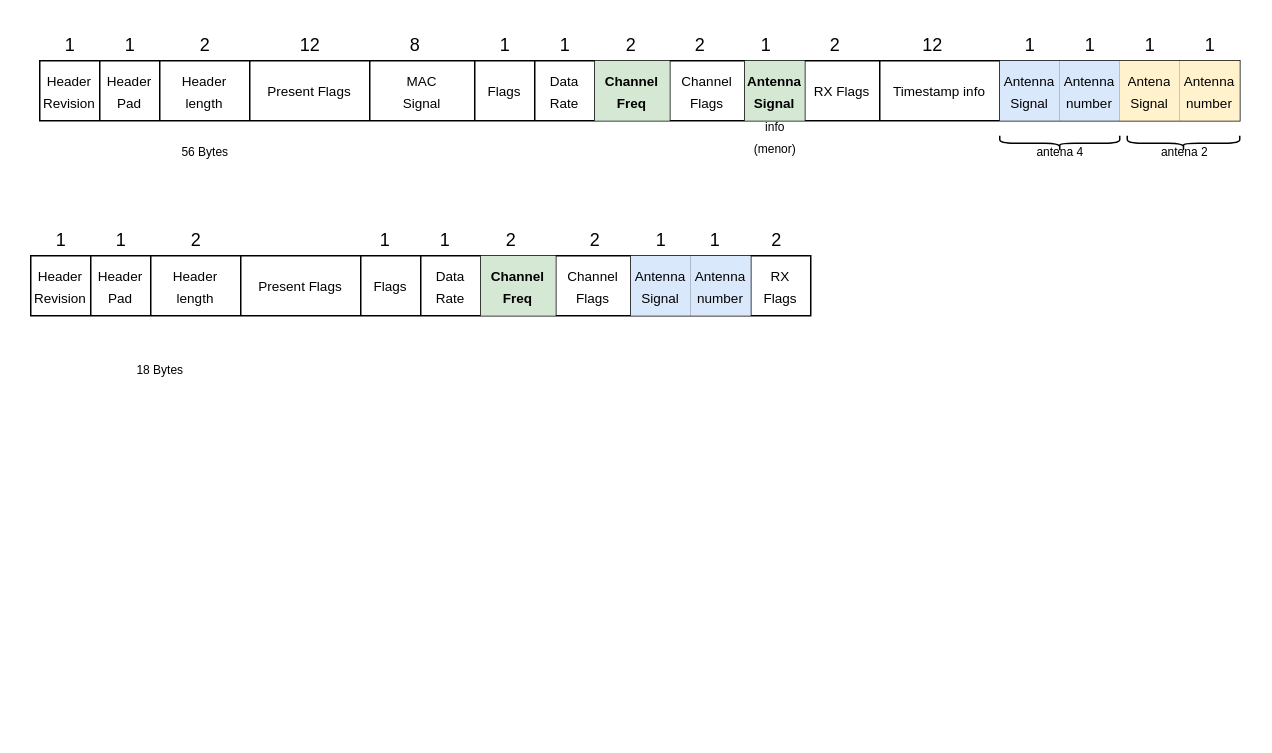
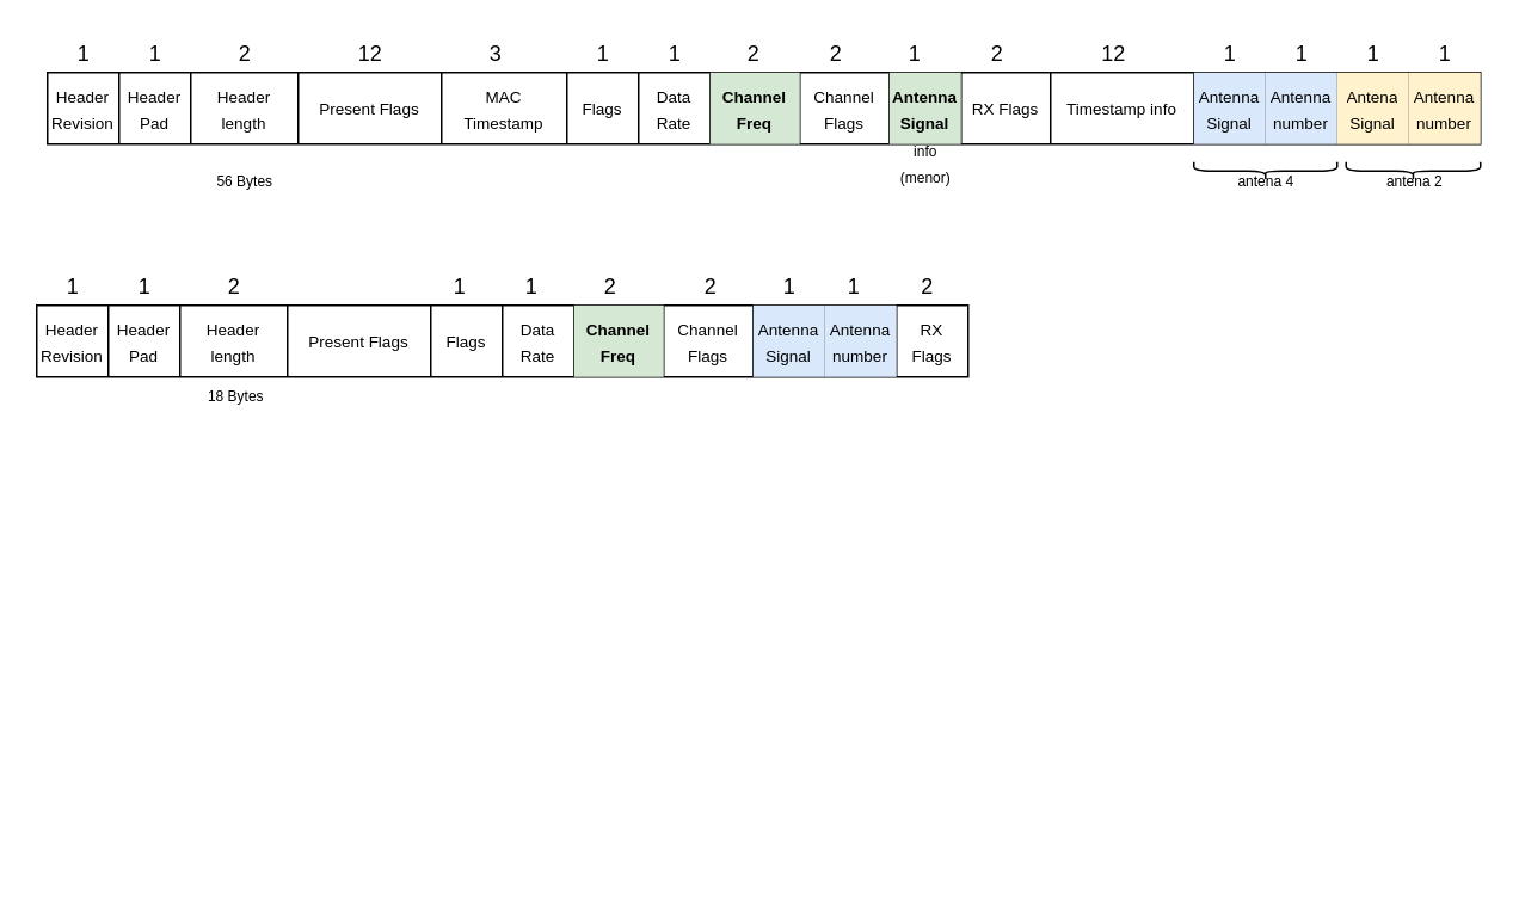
  <mxCell id="0" />
  <mxCell id="1" parent="0" />
  <mxCell id="2" value="" style="shape=partialRectangle;html=1;whiteSpace=wrap;collapsible=0;dropTarget=0;pointerEvents=0;fillColor=none;top=0;left=0;bottom=0;right=0;points=[[0,0.5],[1,0.5]];portConstraint=eastwest;" parent="1" vertex="1"><mxGeometry x="420" y="440" width="180" height="40" as="geometry" /></mxCell>
  <mxCell id="3" value="" style="shape=partialRectangle;html=1;whiteSpace=wrap;connectable=0;fillColor=none;top=0;left=0;bottom=0;right=0;overflow=hidden;" parent="2" vertex="1"><mxGeometry width="60" height="40" as="geometry" /></mxCell>
  <mxCell id="4" value="" style="shape=partialRectangle;html=1;whiteSpace=wrap;connectable=0;fillColor=none;top=0;left=0;bottom=0;right=0;overflow=hidden;" parent="2" vertex="1"><mxGeometry x="60" width="60" height="40" as="geometry" /></mxCell>
  <mxCell id="5" value="" style="shape=partialRectangle;html=1;whiteSpace=wrap;connectable=0;fillColor=none;top=0;left=0;bottom=0;right=0;overflow=hidden;" parent="2" vertex="1"><mxGeometry x="120" width="60" height="40" as="geometry" /></mxCell>
  <mxCell id="6" value="" style="shape=table;html=1;whiteSpace=wrap;startSize=0;container=1;collapsible=0;childLayout=tableLayout;" parent="1" vertex="1"><mxGeometry x="26" y="40" width="800" height="40" as="geometry" /></mxCell>
  <mxCell id="7" value="" style="shape=partialRectangle;html=1;whiteSpace=wrap;collapsible=0;dropTarget=0;pointerEvents=0;fillColor=none;top=0;left=0;bottom=0;right=0;points=[[0,0.5],[1,0.5]];portConstraint=eastwest;" parent="6" vertex="1"><mxGeometry width="800" height="40" as="geometry" /></mxCell>
  <mxCell id="8" value="&lt;font style=&quot;font-size: 9px&quot;&gt;Header&lt;br&gt;Revision&lt;br&gt;&lt;/font&gt;" style="shape=partialRectangle;html=1;whiteSpace=wrap;connectable=0;fillColor=none;top=0;left=0;bottom=0;right=0;overflow=hidden;" parent="7" vertex="1"><mxGeometry width="40" height="40" as="geometry" /></mxCell>
  <mxCell id="9" value="&lt;font style=&quot;font-size: 9px&quot;&gt;Header Pad&lt;/font&gt;" style="shape=partialRectangle;html=1;whiteSpace=wrap;connectable=0;fillColor=none;top=0;left=0;bottom=0;right=0;overflow=hidden;" parent="7" vertex="1"><mxGeometry x="40" width="40" height="40" as="geometry" /></mxCell>
  <mxCell id="10" value="&lt;font style=&quot;font-size: 9px&quot;&gt;Header&lt;br&gt;length&lt;/font&gt;" style="shape=partialRectangle;html=1;whiteSpace=wrap;connectable=0;fillColor=none;top=0;left=0;bottom=0;right=0;overflow=hidden;" parent="7" vertex="1"><mxGeometry x="80" width="60" height="40" as="geometry" /></mxCell>
  <mxCell id="11" value="&lt;font style=&quot;font-size: 9px&quot;&gt;Present Flags&lt;/font&gt;" style="shape=partialRectangle;html=1;whiteSpace=wrap;connectable=0;fillColor=none;top=0;left=0;bottom=0;right=0;overflow=hidden;" parent="7" vertex="1"><mxGeometry x="140" width="80" height="40" as="geometry" /></mxCell>
- <mxCell id="12" value="&lt;font style=&quot;font-size: 9px&quot;&gt;MAC&lt;br&gt;Signal&lt;/font&gt;" style="shape=partialRectangle;html=1;whiteSpace=wrap;connectable=0;fillColor=none;top=0;left=0;bottom=0;right=0;overflow=hidden;" parent="7" vertex="1"><mxGeometry x="220" width="70" height="40" as="geometry" /></mxCell>
+ <mxCell id="12" value="&lt;font style=&quot;font-size: 9px&quot;&gt;MAC&lt;br&gt;Timestamp&lt;/font&gt;" style="shape=partialRectangle;html=1;whiteSpace=wrap;connectable=0;fillColor=none;top=0;left=0;bottom=0;right=0;overflow=hidden;" parent="7" vertex="1"><mxGeometry x="220" width="70" height="40" as="geometry" /></mxCell>
  <mxCell id="13" value="&lt;font style=&quot;font-size: 9px&quot;&gt;Flags&lt;/font&gt;" style="shape=partialRectangle;html=1;whiteSpace=wrap;connectable=0;fillColor=none;top=0;left=0;bottom=0;right=0;overflow=hidden;" parent="7" vertex="1"><mxGeometry x="290" width="40" height="40" as="geometry" /></mxCell>
  <mxCell id="14" value="&lt;font style=&quot;font-size: 9px&quot;&gt;Data Rate&lt;/font&gt;" style="shape=partialRectangle;html=1;whiteSpace=wrap;connectable=0;fillColor=none;top=0;left=0;bottom=0;right=0;overflow=hidden;" parent="7" vertex="1"><mxGeometry x="330" width="40" height="40" as="geometry" /></mxCell>
  <mxCell id="15" value="&lt;font style=&quot;font-size: 9px&quot;&gt;&lt;b&gt;Channel Freq&lt;/b&gt;&lt;/font&gt;" style="shape=partialRectangle;html=1;whiteSpace=wrap;connectable=0;top=0;left=0;bottom=0;right=0;overflow=hidden;strokeWidth=1;perimeterSpacing=0;fillColor=#d5e8d4;" parent="7" vertex="1"><mxGeometry x="370" width="50" height="40" as="geometry" /></mxCell>
  <mxCell id="16" value="&lt;font style=&quot;font-size: 9px&quot;&gt;Channel Flags&lt;/font&gt;" style="shape=partialRectangle;html=1;whiteSpace=wrap;connectable=0;fillColor=none;top=0;left=0;bottom=0;right=0;overflow=hidden;" parent="7" vertex="1"><mxGeometry x="420" width="50" height="40" as="geometry" /></mxCell>
  <mxCell id="17" value="&lt;font style=&quot;font-size: 9px&quot;&gt;&lt;b&gt;Antenna&lt;br&gt;Signal&lt;/b&gt;&lt;/font&gt;" style="shape=partialRectangle;html=1;whiteSpace=wrap;connectable=0;top=0;left=0;bottom=0;right=0;overflow=hidden;fillColor=#d5e8d4;" parent="7" vertex="1"><mxGeometry x="470" width="40" height="40" as="geometry" /></mxCell>
  <mxCell id="18" value="&lt;font style=&quot;font-size: 9px&quot;&gt;RX Flags&lt;/font&gt;" style="shape=partialRectangle;html=1;whiteSpace=wrap;connectable=0;fillColor=none;top=0;left=0;bottom=0;right=0;overflow=hidden;" parent="7" vertex="1"><mxGeometry x="510" width="50" height="40" as="geometry" /></mxCell>
  <mxCell id="19" value="&lt;font style=&quot;font-size: 9px&quot;&gt;Timestamp info&lt;/font&gt;" style="shape=partialRectangle;html=1;whiteSpace=wrap;connectable=0;fillColor=none;top=0;left=0;bottom=0;right=0;overflow=hidden;" parent="7" vertex="1"><mxGeometry x="560" width="80" height="40" as="geometry" /></mxCell>
  <mxCell id="20" value="&lt;font style=&quot;font-size: 9px&quot;&gt;Antenna Signal&lt;/font&gt;" style="shape=partialRectangle;html=1;whiteSpace=wrap;connectable=0;top=0;left=0;bottom=0;right=0;overflow=hidden;fillColor=#dae8fc;" parent="7" vertex="1"><mxGeometry x="640" width="40" height="40" as="geometry" /></mxCell>
  <mxCell id="21" value="&lt;font style=&quot;font-size: 9px&quot;&gt;Antenna number&lt;/font&gt;" style="shape=partialRectangle;html=1;whiteSpace=wrap;connectable=0;top=0;left=0;bottom=0;right=0;overflow=hidden;fillColor=#dae8fc;" parent="7" vertex="1"><mxGeometry x="680" width="40" height="40" as="geometry" /></mxCell>
  <mxCell id="22" value="&lt;font style=&quot;font-size: 9px&quot;&gt;Antena&lt;br&gt;Signal&lt;/font&gt;" style="shape=partialRectangle;html=1;whiteSpace=wrap;connectable=0;fillColor=#fff2cc;top=0;left=0;bottom=0;right=0;overflow=hidden;" parent="7" vertex="1"><mxGeometry x="720" width="40" height="40" as="geometry" /></mxCell>
  <mxCell id="23" value="&lt;font style=&quot;font-size: 9px&quot;&gt;Antenna number&lt;/font&gt;" style="shape=partialRectangle;html=1;whiteSpace=wrap;connectable=0;fillColor=#fff2cc;top=0;left=0;bottom=0;right=0;overflow=hidden;" parent="7" vertex="1"><mxGeometry x="760" width="40" height="40" as="geometry" /></mxCell>
  <mxCell id="24" value="1" style="text;html=1;align=center;verticalAlign=middle;resizable=0;points=[];autosize=1;" parent="1" vertex="1"><mxGeometry x="36" y="20" width="20" height="20" as="geometry" /></mxCell>
  <mxCell id="25" value="2" style="text;html=1;align=center;verticalAlign=middle;resizable=0;points=[];autosize=1;" parent="1" vertex="1"><mxGeometry x="126" y="20" width="20" height="20" as="geometry" /></mxCell>
  <mxCell id="26" value="12" style="text;html=1;align=center;verticalAlign=middle;resizable=0;points=[];autosize=1;" parent="1" vertex="1"><mxGeometry x="191" y="20" width="30" height="20" as="geometry" /></mxCell>
- <mxCell id="27" value="8" style="text;html=1;align=center;verticalAlign=middle;resizable=0;points=[];autosize=1;" parent="1" vertex="1"><mxGeometry x="266" y="20" width="20" height="20" as="geometry" /></mxCell>
+ <mxCell id="27" value="3" style="text;html=1;align=center;verticalAlign=middle;resizable=0;points=[];autosize=1;" parent="1" vertex="1"><mxGeometry x="266" y="20" width="20" height="20" as="geometry" /></mxCell>
  <mxCell id="28" value="1" style="text;html=1;align=center;verticalAlign=middle;resizable=0;points=[];autosize=1;" parent="1" vertex="1"><mxGeometry x="76" y="20" width="20" height="20" as="geometry" /></mxCell>
  <mxCell id="29" value="1" style="text;html=1;align=center;verticalAlign=middle;resizable=0;points=[];autosize=1;" parent="1" vertex="1"><mxGeometry x="326" y="20" width="20" height="20" as="geometry" /></mxCell>
  <mxCell id="30" value="1" style="text;html=1;align=center;verticalAlign=middle;resizable=0;points=[];autosize=1;" parent="1" vertex="1"><mxGeometry x="366" y="20" width="20" height="20" as="geometry" /></mxCell>
  <mxCell id="31" value="1" style="text;html=1;align=center;verticalAlign=middle;resizable=0;points=[];autosize=1;" parent="1" vertex="1"><mxGeometry x="500" y="20" width="20" height="20" as="geometry" /></mxCell>
  <mxCell id="32" value="1" style="text;html=1;align=center;verticalAlign=middle;resizable=0;points=[];autosize=1;" parent="1" vertex="1"><mxGeometry x="676" y="20" width="20" height="20" as="geometry" /></mxCell>
  <mxCell id="33" value="1" style="text;html=1;align=center;verticalAlign=middle;resizable=0;points=[];autosize=1;" parent="1" vertex="1"><mxGeometry x="716" y="20" width="20" height="20" as="geometry" /></mxCell>
  <mxCell id="34" value="1" style="text;html=1;align=center;verticalAlign=middle;resizable=0;points=[];autosize=1;" parent="1" vertex="1"><mxGeometry x="756" y="20" width="20" height="20" as="geometry" /></mxCell>
  <mxCell id="35" value="1" style="text;html=1;align=center;verticalAlign=middle;resizable=0;points=[];autosize=1;" parent="1" vertex="1"><mxGeometry x="796" y="20" width="20" height="20" as="geometry" /></mxCell>
  <mxCell id="36" value="2" style="text;html=1;align=center;verticalAlign=middle;resizable=0;points=[];autosize=1;" parent="1" vertex="1"><mxGeometry x="410" y="20" width="20" height="20" as="geometry" /></mxCell>
  <mxCell id="37" value="2" style="text;html=1;align=center;verticalAlign=middle;resizable=0;points=[];autosize=1;" parent="1" vertex="1"><mxGeometry x="456" y="20" width="20" height="20" as="geometry" /></mxCell>
  <mxCell id="38" value="2" style="text;html=1;align=center;verticalAlign=middle;resizable=0;points=[];autosize=1;" parent="1" vertex="1"><mxGeometry x="546" y="20" width="20" height="20" as="geometry" /></mxCell>
  <mxCell id="39" value="12" style="text;html=1;align=center;verticalAlign=middle;resizable=0;points=[];autosize=1;" parent="1" vertex="1"><mxGeometry x="606" y="20" width="30" height="20" as="geometry" /></mxCell>
  <mxCell id="40" value="&lt;font style=&quot;font-size: 8px ; line-height: 120%&quot;&gt;info&lt;br&gt;(menor)&lt;br&gt;&lt;/font&gt;" style="text;html=1;align=center;verticalAlign=middle;resizable=0;points=[];autosize=1;" parent="1" vertex="1"><mxGeometry x="496" y="75" width="40" height="30" as="geometry" /></mxCell>
  <mxCell id="41" value="" style="shape=curlyBracket;whiteSpace=wrap;html=1;rounded=1;strokeColor=#000000;strokeWidth=1;fillColor=#ffffff;rotation=-90;" parent="1" vertex="1"><mxGeometry x="701" y="55" width="10" height="80" as="geometry" /></mxCell>
  <mxCell id="42" value="" style="shape=curlyBracket;whiteSpace=wrap;html=1;rounded=1;strokeColor=#000000;strokeWidth=1;fillColor=#ffffff;rotation=-90;" parent="1" vertex="1"><mxGeometry x="783.5" y="57.5" width="10" height="75" as="geometry" /></mxCell>
  <mxCell id="43" value="&lt;font style=&quot;font-size: 8px&quot;&gt;antena 4&lt;/font&gt;" style="text;html=1;align=center;verticalAlign=middle;resizable=0;points=[];autosize=1;" parent="1" vertex="1"><mxGeometry x="681" y="90" width="50" height="20" as="geometry" /></mxCell>
  <mxCell id="44" value="&lt;font style=&quot;font-size: 8px&quot;&gt;antena 2&lt;/font&gt;" style="text;html=1;align=center;verticalAlign=middle;resizable=0;points=[];autosize=1;" parent="1" vertex="1"><mxGeometry x="763.5" y="90" width="50" height="20" as="geometry" /></mxCell>
  <mxCell id="45" value="&lt;font style=&quot;font-size: 8px&quot;&gt;56 Bytes&lt;/font&gt;" style="text;html=1;align=center;verticalAlign=middle;resizable=0;points=[];autosize=1;" parent="1" vertex="1"><mxGeometry x="115.5" y="90" width="41" height="20" as="geometry" /></mxCell>
  <mxCell id="46" value="1" style="text;html=1;align=center;verticalAlign=middle;resizable=0;points=[];autosize=1;" parent="1" vertex="1"><mxGeometry x="30" y="150" width="20" height="20" as="geometry" /></mxCell>
  <mxCell id="47" value="2" style="text;html=1;align=center;verticalAlign=middle;resizable=0;points=[];autosize=1;" parent="1" vertex="1"><mxGeometry x="120" y="150" width="20" height="20" as="geometry" /></mxCell>
  <mxCell id="48" value="1" style="text;html=1;align=center;verticalAlign=middle;resizable=0;points=[];autosize=1;" parent="1" vertex="1"><mxGeometry x="70" y="150" width="20" height="20" as="geometry" /></mxCell>
  <mxCell id="49" value="1" style="text;html=1;align=center;verticalAlign=middle;resizable=0;points=[];autosize=1;" parent="1" vertex="1"><mxGeometry x="246" y="150" width="20" height="20" as="geometry" /></mxCell>
  <mxCell id="50" value="1" style="text;html=1;align=center;verticalAlign=middle;resizable=0;points=[];autosize=1;" parent="1" vertex="1"><mxGeometry x="286" y="150" width="20" height="20" as="geometry" /></mxCell>
  <mxCell id="51" value="1" style="text;html=1;align=center;verticalAlign=middle;resizable=0;points=[];autosize=1;" parent="1" vertex="1"><mxGeometry x="430" y="150" width="20" height="20" as="geometry" /></mxCell>
  <mxCell id="52" value="1" style="text;html=1;align=center;verticalAlign=middle;resizable=0;points=[];autosize=1;" parent="1" vertex="1"><mxGeometry x="466" y="150" width="20" height="20" as="geometry" /></mxCell>
  <mxCell id="53" value="2" style="text;html=1;align=center;verticalAlign=middle;resizable=0;points=[];autosize=1;" parent="1" vertex="1"><mxGeometry x="508" y="151" width="17" height="18" as="geometry" /></mxCell>
  <mxCell id="54" value="2" style="text;html=1;align=center;verticalAlign=middle;resizable=0;points=[];autosize=1;" parent="1" vertex="1"><mxGeometry x="330" y="150" width="20" height="20" as="geometry" /></mxCell>
  <mxCell id="55" value="2" style="text;html=1;align=center;verticalAlign=middle;resizable=0;points=[];autosize=1;" parent="1" vertex="1"><mxGeometry x="386" y="150" width="20" height="20" as="geometry" /></mxCell>
- <mxCell id="56" value="&lt;font style=&quot;font-size: 8px&quot;&gt;18 Bytes&lt;/font&gt;" style="text;html=1;align=center;verticalAlign=middle;resizable=0;points=[];autosize=1;" parent="1" vertex="1"><mxGeometry x="80.5" y="235" width="50" height="20" as="geometry" /></mxCell>
+ <mxCell id="56" value="&lt;font style=&quot;font-size: 8px&quot;&gt;18 Bytes&lt;/font&gt;" style="text;html=1;align=center;verticalAlign=middle;resizable=0;points=[];autosize=1;" parent="1" vertex="1"><mxGeometry x="105.5" y="210" width="50" height="20" as="geometry" /></mxCell>
  <mxCell id="57" value="" style="shape=table;html=1;whiteSpace=wrap;startSize=0;container=1;collapsible=0;childLayout=tableLayout;" parent="1" vertex="1"><mxGeometry x="20" y="170" width="520" height="40" as="geometry" /></mxCell>
  <mxCell id="58" value="" style="shape=partialRectangle;html=1;whiteSpace=wrap;collapsible=0;dropTarget=0;pointerEvents=0;fillColor=none;top=0;left=0;bottom=0;right=0;points=[[0,0.5],[1,0.5]];portConstraint=eastwest;" parent="57" vertex="1"><mxGeometry width="520" height="40" as="geometry" /></mxCell>
  <mxCell id="59" value="&lt;font style=&quot;font-size: 9px&quot;&gt;Header&lt;br&gt;Revision&lt;br&gt;&lt;/font&gt;" style="shape=partialRectangle;html=1;whiteSpace=wrap;connectable=0;fillColor=none;top=0;left=0;bottom=0;right=0;overflow=hidden;" parent="58" vertex="1"><mxGeometry width="40" height="40" as="geometry" /></mxCell>
  <mxCell id="60" value="&lt;font style=&quot;font-size: 9px&quot;&gt;Header Pad&lt;/font&gt;" style="shape=partialRectangle;html=1;whiteSpace=wrap;connectable=0;fillColor=none;top=0;left=0;bottom=0;right=0;overflow=hidden;" parent="58" vertex="1"><mxGeometry x="40" width="40" height="40" as="geometry" /></mxCell>
  <mxCell id="61" value="&lt;font style=&quot;font-size: 9px&quot;&gt;Header&lt;br&gt;length&lt;/font&gt;" style="shape=partialRectangle;html=1;whiteSpace=wrap;connectable=0;fillColor=none;top=0;left=0;bottom=0;right=0;overflow=hidden;" parent="58" vertex="1"><mxGeometry x="80" width="60" height="40" as="geometry" /></mxCell>
  <mxCell id="62" value="&lt;font style=&quot;font-size: 9px&quot;&gt;Present Flags&lt;/font&gt;" style="shape=partialRectangle;html=1;whiteSpace=wrap;connectable=0;fillColor=none;top=0;left=0;bottom=0;right=0;overflow=hidden;" parent="58" vertex="1"><mxGeometry x="140" width="80" height="40" as="geometry" /></mxCell>
  <mxCell id="63" value="&lt;font style=&quot;font-size: 9px&quot;&gt;Flags&lt;/font&gt;" style="shape=partialRectangle;html=1;whiteSpace=wrap;connectable=0;fillColor=none;top=0;left=0;bottom=0;right=0;overflow=hidden;" parent="58" vertex="1"><mxGeometry x="220" width="40" height="40" as="geometry" /></mxCell>
  <mxCell id="64" value="&lt;font style=&quot;font-size: 9px&quot;&gt;Data Rate&lt;/font&gt;" style="shape=partialRectangle;html=1;whiteSpace=wrap;connectable=0;fillColor=none;top=0;left=0;bottom=0;right=0;overflow=hidden;" parent="58" vertex="1"><mxGeometry x="260" width="40" height="40" as="geometry" /></mxCell>
  <mxCell id="65" value="&lt;font style=&quot;font-size: 9px&quot;&gt;&lt;b&gt;Channel Freq&lt;/b&gt;&lt;/font&gt;" style="shape=partialRectangle;html=1;whiteSpace=wrap;connectable=0;top=0;left=0;bottom=0;right=0;overflow=hidden;strokeWidth=1;perimeterSpacing=0;fillColor=#d5e8d4;" parent="58" vertex="1"><mxGeometry x="300" width="50" height="40" as="geometry" /></mxCell>
  <mxCell id="66" value="&lt;font style=&quot;font-size: 9px&quot;&gt;Channel Flags&lt;/font&gt;" style="shape=partialRectangle;html=1;whiteSpace=wrap;connectable=0;fillColor=none;top=0;left=0;bottom=0;right=0;overflow=hidden;" parent="58" vertex="1"><mxGeometry x="350" width="50" height="40" as="geometry" /></mxCell>
  <mxCell id="67" value="&lt;font style=&quot;font-size: 9px&quot;&gt;Antenna Signal&lt;/font&gt;" style="shape=partialRectangle;html=1;whiteSpace=wrap;connectable=0;top=0;left=0;bottom=0;right=0;overflow=hidden;fillColor=#dae8fc;" parent="58" vertex="1"><mxGeometry x="400" width="40" height="40" as="geometry" /></mxCell>
  <mxCell id="68" value="&lt;font style=&quot;font-size: 9px&quot;&gt;Antenna number&lt;/font&gt;" style="shape=partialRectangle;html=1;whiteSpace=wrap;connectable=0;top=0;left=0;bottom=0;right=0;overflow=hidden;fillColor=#dae8fc;" parent="58" vertex="1"><mxGeometry x="440" width="40" height="40" as="geometry" /></mxCell>
  <mxCell id="69" value="&lt;font style=&quot;font-size: 9px&quot;&gt;RX&lt;br&gt;Flags&lt;/font&gt;" style="shape=partialRectangle;html=1;whiteSpace=wrap;connectable=0;top=0;left=0;bottom=0;right=0;overflow=hidden;strokeWidth=1;perimeterSpacing=0;fillColor=none;" parent="58" vertex="1"><mxGeometry x="480" width="40" height="40" as="geometry" /></mxCell>
